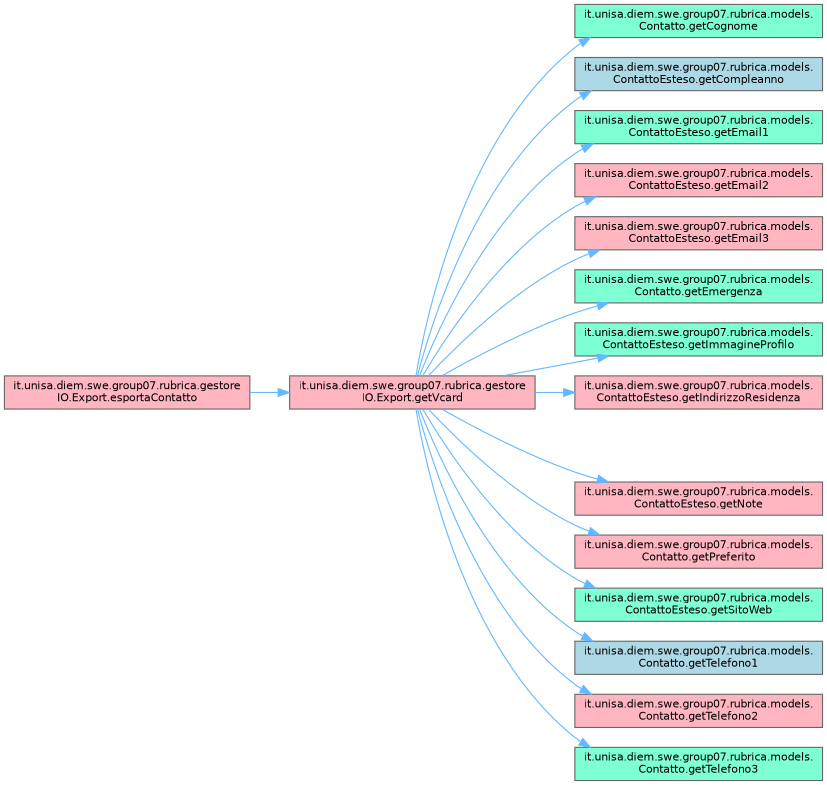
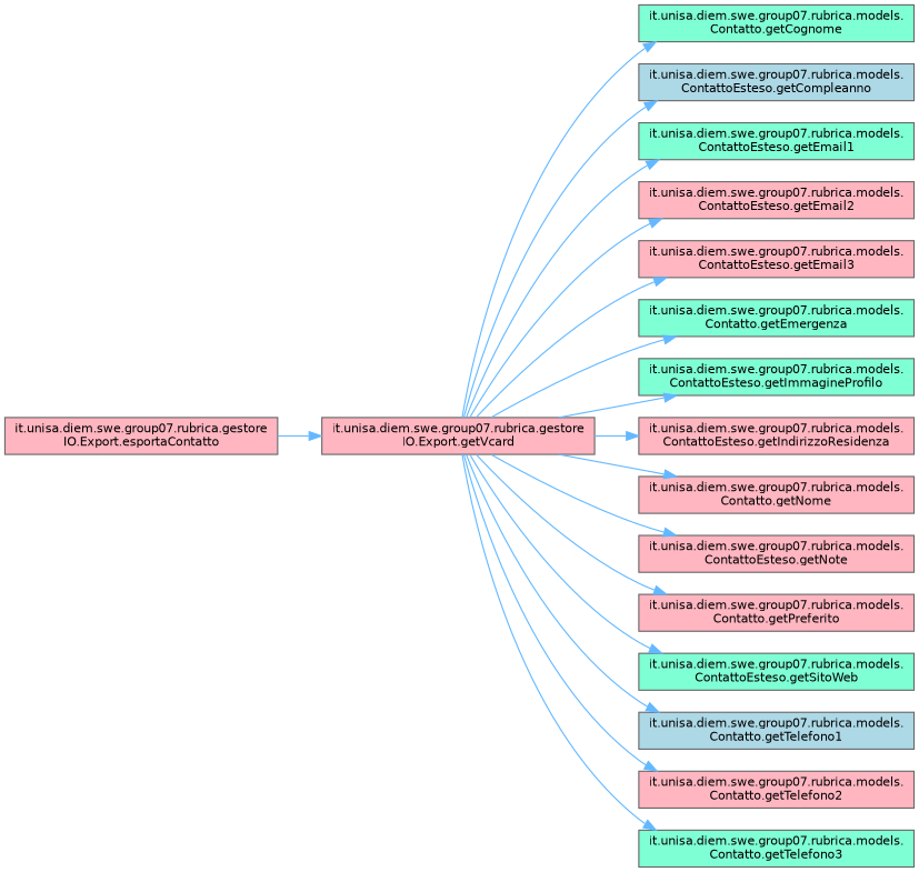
  digraph {
    rankdir=LR
    node [color=grey40 fillcolor=lightpink fontname=Helvetica fontsize=10 shape=box style=filled]
    edge [color=steelblue1 fontname=Helvetica fontsize=10 labelfontname=Helvetica labelfontsize=10 style=solid]
    n1 [color=gray40 fontcolor=black height=0.2 label="it.unisa.diem.swe.group07.rubrica.gestore\lIO.Export.esportaContatto" width=0.4]
    n2 [height=0.2 label="it.unisa.diem.swe.group07.rubrica.gestore\lIO.Export.getVcard" width=0.4]
    n3 [fillcolor=aquamarine height=0.2 label="it.unisa.diem.swe.group07.rubrica.models.\lContatto.getCognome" width=0.4]
    n4 [fillcolor=lightblue height=0.2 label="it.unisa.diem.swe.group07.rubrica.models.\lContattoEsteso.getCompleanno" width=0.4]
    n5 [fillcolor=aquamarine height=0.2 label="it.unisa.diem.swe.group07.rubrica.models.\lContattoEsteso.getEmail1" width=0.4]
    n6 [height=0.2 label="it.unisa.diem.swe.group07.rubrica.models.\lContattoEsteso.getEmail2" width=0.4]
    n7 [height=0.2 label="it.unisa.diem.swe.group07.rubrica.models.\lContattoEsteso.getEmail3" width=0.4]
    n8 [fillcolor=aquamarine height=0.2 label="it.unisa.diem.swe.group07.rubrica.models.\lContatto.getEmergenza" width=0.4]
    n9 [fillcolor=aquamarine height=0.2 label="it.unisa.diem.swe.group07.rubrica.models.\lContattoEsteso.getImmagineProfilo" width=0.4]
    n10 [height=0.2 label="it.unisa.diem.swe.group07.rubrica.models.\lContattoEsteso.getIndirizzoResidenza" width=0.4]
+   n11 [height=0.2 label="it.unisa.diem.swe.group07.rubrica.models.\lContatto.getNome" width=0.4]
    n12 [height=0.2 label="it.unisa.diem.swe.group07.rubrica.models.\lContattoEsteso.getNote" width=0.4]
    n13 [height=0.2 label="it.unisa.diem.swe.group07.rubrica.models.\lContatto.getPreferito" width=0.4]
    n14 [fillcolor=aquamarine height=0.2 label="it.unisa.diem.swe.group07.rubrica.models.\lContattoEsteso.getSitoWeb" width=0.4]
    n15 [fillcolor=lightblue height=0.2 label="it.unisa.diem.swe.group07.rubrica.models.\lContatto.getTelefono1" width=0.4]
    n16 [height=0.2 label="it.unisa.diem.swe.group07.rubrica.models.\lContatto.getTelefono2" width=0.4]
    n17 [fillcolor=aquamarine height=0.2 label="it.unisa.diem.swe.group07.rubrica.models.\lContatto.getTelefono3" width=0.4]
    n1 -> n2
    n2 -> n3
    n2 -> n4
    n2 -> n5
    n2 -> n6
    n2 -> n7
    n2 -> n8
    n2 -> n9
    n2 -> n10
+   n2 -> n11
    n2 -> n12
    n2 -> n13
    n2 -> n14
    n2 -> n15
    n2 -> n16
    n2 -> n17
  }
